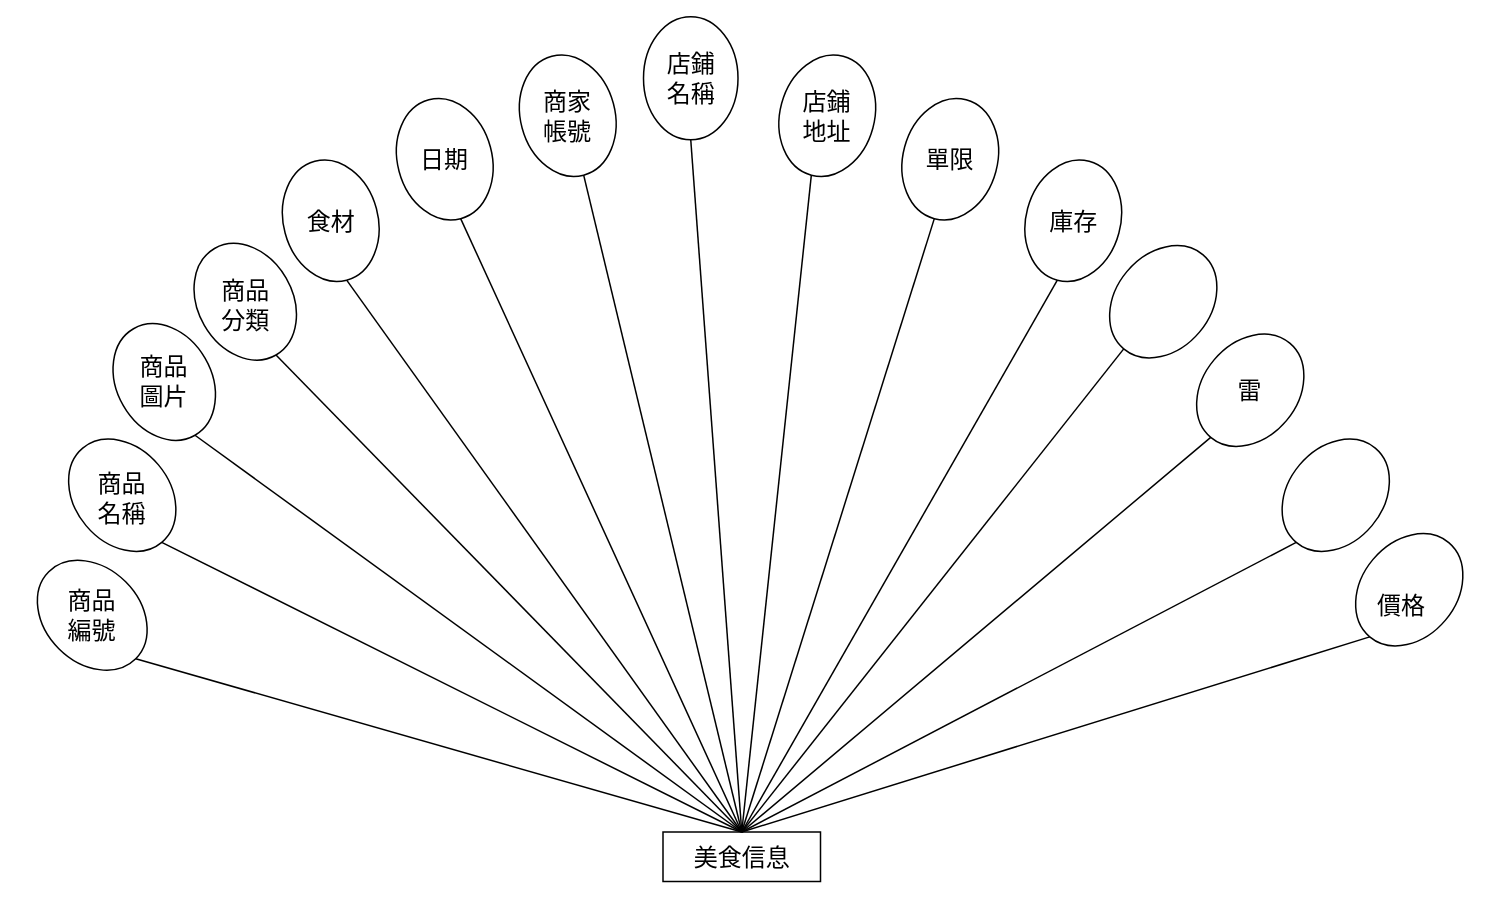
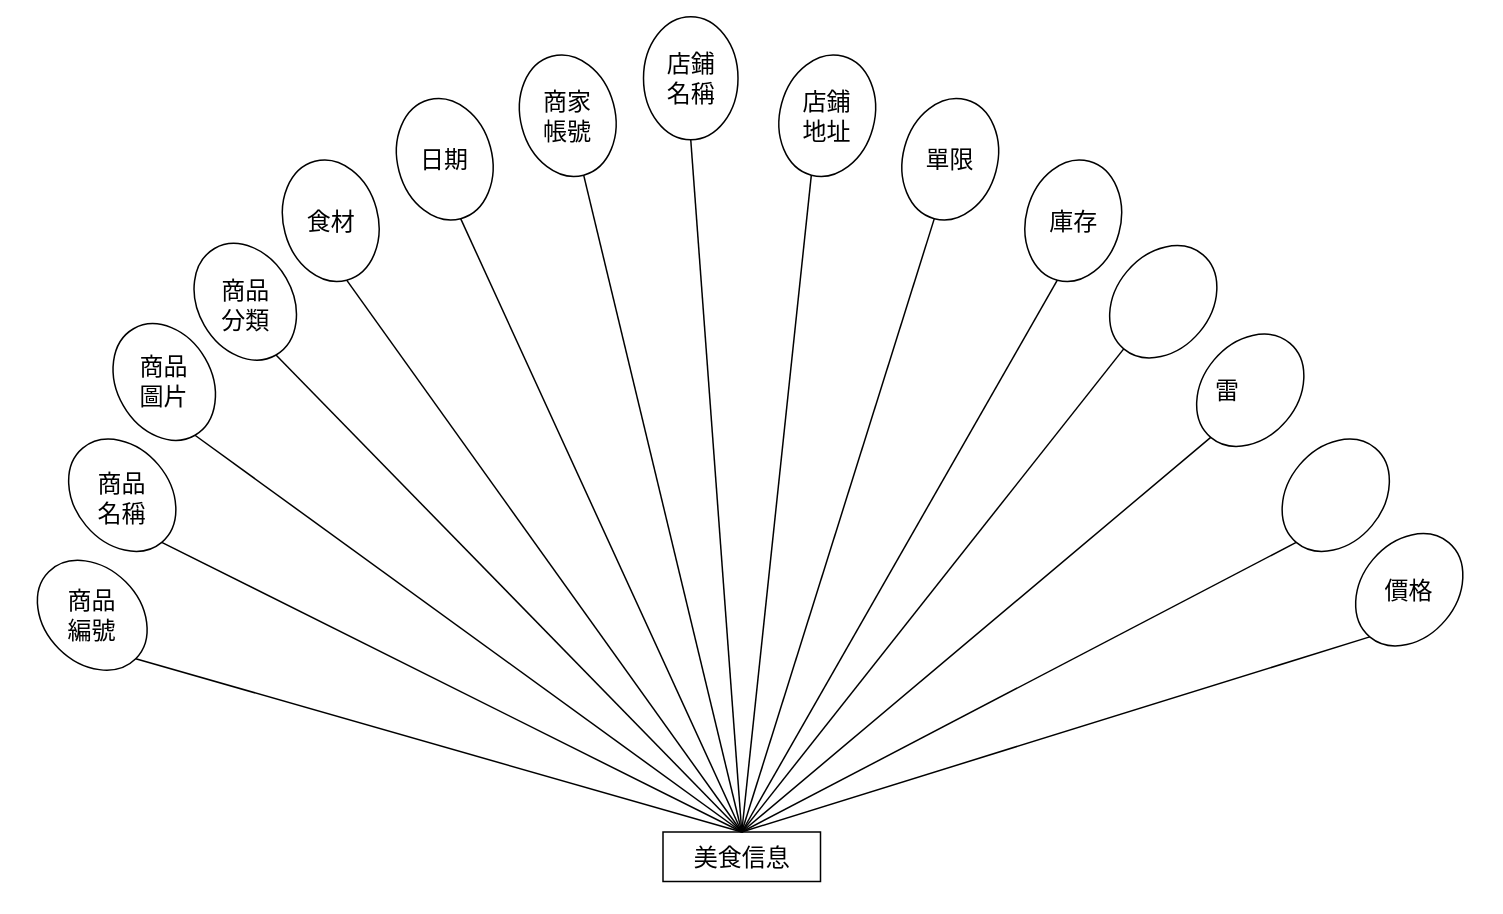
  <mxCell id="0" />
  <mxCell id="1" parent="0" />
  <mxCell id="2" value="美食信息" style="whiteSpace=wrap;html=1;fontSize=16;rounded=0;" vertex="1" parent="1"><mxGeometry x="441.5" y="554" width="105" height="33" as="geometry" /></mxCell>
  <mxCell id="3" value="" style="ellipse;whiteSpace=wrap;html=1;fontSize=16;rotation=60;" vertex="1" parent="1"><mxGeometry x="122" y="169" width="82" height="63" as="geometry" /></mxCell>
  <mxCell id="4" value="" style="ellipse;whiteSpace=wrap;html=1;fontSize=16;rotation=75;" vertex="1" parent="1"><mxGeometry x="179" y="115" width="82" height="63" as="geometry" /></mxCell>
  <mxCell id="5" value="" style="ellipse;whiteSpace=wrap;html=1;fontSize=16;rotation=90;" vertex="1" parent="1"><mxGeometry x="419" y="20" width="82" height="63" as="geometry" /></mxCell>
  <mxCell id="6" value="" style="ellipse;whiteSpace=wrap;html=1;fontSize=16;rotation=75;" vertex="1" parent="1"><mxGeometry x="337" y="45" width="82" height="63" as="geometry" /></mxCell>
  <mxCell id="7" value="" style="ellipse;whiteSpace=wrap;html=1;fontSize=16;rotation=75;" vertex="1" parent="1"><mxGeometry x="255" y="74" width="82" height="63" as="geometry" /></mxCell>
  <mxCell id="8" value="" style="ellipse;whiteSpace=wrap;html=1;fontSize=16;rotation=105;" vertex="1" parent="1"><mxGeometry x="592" y="74" width="82" height="63" as="geometry" /></mxCell>
  <mxCell id="9" value="" style="ellipse;whiteSpace=wrap;html=1;fontSize=16;rotation=105;" vertex="1" parent="1"><mxGeometry x="510" y="45" width="82" height="63" as="geometry" /></mxCell>
  <mxCell id="10" value="" style="ellipse;whiteSpace=wrap;html=1;fontSize=16;rotation=105;" vertex="1" parent="1"><mxGeometry x="674" y="115" width="82" height="63" as="geometry" /></mxCell>
  <mxCell id="11" value="" style="ellipse;whiteSpace=wrap;html=1;fontSize=16;rotation=130;" vertex="1" parent="1"><mxGeometry x="734" y="169" width="82" height="63" as="geometry" /></mxCell>
  <mxCell id="12" value="商品&lt;br&gt;分類" style="text;strokeColor=none;fillColor=none;html=1;align=center;verticalAlign=middle;whiteSpace=wrap;rounded=0;fontSize=16;" vertex="1" parent="1"><mxGeometry x="140.5" y="178" width="45" height="50" as="geometry" /></mxCell>
  <mxCell id="13" value="食材" style="text;strokeColor=none;fillColor=none;html=1;align=center;verticalAlign=middle;whiteSpace=wrap;rounded=0;fontSize=16;" vertex="1" parent="1"><mxGeometry x="201.5" y="131.5" width="37" height="30" as="geometry" /></mxCell>
  <mxCell id="14" value="日期" style="text;strokeColor=none;fillColor=none;html=1;align=center;verticalAlign=middle;whiteSpace=wrap;rounded=0;fontSize=16;" vertex="1" parent="1"><mxGeometry x="278" y="85.5" width="36" height="40" as="geometry" /></mxCell>
  <mxCell id="15" value="商家&lt;br&gt;帳號" style="text;strokeColor=none;fillColor=none;html=1;align=center;verticalAlign=middle;whiteSpace=wrap;rounded=0;fontSize=16;" vertex="1" parent="1"><mxGeometry x="357" y="59" width="42" height="35" as="geometry" /></mxCell>
  <mxCell id="16" value="店鋪名稱" style="text;strokeColor=none;fillColor=none;html=1;align=center;verticalAlign=middle;whiteSpace=wrap;rounded=0;fontSize=16;" vertex="1" parent="1"><mxGeometry x="441.5" y="33.5" width="37" height="36" as="geometry" /></mxCell>
  <mxCell id="17" value="店鋪地址" style="text;strokeColor=none;fillColor=none;html=1;align=center;verticalAlign=middle;whiteSpace=wrap;rounded=0;fontSize=16;" vertex="1" parent="1"><mxGeometry x="531" y="59" width="40" height="35" as="geometry" /></mxCell>
  <mxCell id="18" value="單限" style="text;strokeColor=none;fillColor=none;html=1;align=center;verticalAlign=middle;whiteSpace=wrap;rounded=0;fontSize=16;" vertex="1" parent="1"><mxGeometry x="610" y="85.5" width="46" height="40" as="geometry" /></mxCell>
  <mxCell id="19" value="庫存" style="text;strokeColor=none;fillColor=none;html=1;align=center;verticalAlign=middle;whiteSpace=wrap;rounded=0;fontSize=16;" vertex="1" parent="1"><mxGeometry x="693.5" y="126.5" width="43" height="40" as="geometry" /></mxCell>
  <mxCell id="20" value="" style="ellipse;whiteSpace=wrap;html=1;fontSize=16;rotation=130;" vertex="1" parent="1"><mxGeometry x="792" y="228" width="82" height="63" as="geometry" /></mxCell>
- <mxCell id="21" value="雷" style="text;strokeColor=none;fillColor=none;html=1;align=center;verticalAlign=middle;whiteSpace=wrap;rounded=0;fontSize=16;" vertex="1" parent="1"><mxGeometry x="812" y="245" width="42" height="29" as="geometry" /></mxCell>
+ <mxCell id="21" value="雷" style="text;strokeColor=none;fillColor=none;html=1;align=center;verticalAlign=middle;whiteSpace=wrap;rounded=0;fontSize=16;" vertex="1" parent="1"><mxGeometry x="797" y="245" width="42" height="29" as="geometry" /></mxCell>
  <mxCell id="22" value="" style="endArrow=none;html=1;rounded=0;fontSize=12;startSize=8;endSize=8;curved=1;entryX=1;entryY=0.5;entryDx=0;entryDy=0;exitX=0.5;exitY=0;exitDx=0;exitDy=0;" edge="1" parent="1" source="2" target="3"><mxGeometry width="50" height="50" relative="1" as="geometry"><mxPoint x="435" y="217" as="sourcePoint" /><mxPoint x="485" y="167" as="targetPoint" /></mxGeometry></mxCell>
  <mxCell id="23" value="" style="endArrow=none;html=1;rounded=0;fontSize=12;startSize=8;endSize=8;curved=1;exitX=1;exitY=0.5;exitDx=0;exitDy=0;entryX=0.5;entryY=0;entryDx=0;entryDy=0;" edge="1" parent="1" source="4" target="2"><mxGeometry width="50" height="50" relative="1" as="geometry"><mxPoint x="435" y="217" as="sourcePoint" /><mxPoint x="485" y="167" as="targetPoint" /></mxGeometry></mxCell>
  <mxCell id="24" value="" style="endArrow=none;html=1;rounded=0;fontSize=12;startSize=8;endSize=8;curved=1;exitX=1;exitY=0.5;exitDx=0;exitDy=0;entryX=0.5;entryY=0;entryDx=0;entryDy=0;" edge="1" parent="1" source="7" target="2"><mxGeometry width="50" height="50" relative="1" as="geometry"><mxPoint x="435" y="217" as="sourcePoint" /><mxPoint x="481" y="167" as="targetPoint" /></mxGeometry></mxCell>
  <mxCell id="25" value="" style="endArrow=none;html=1;rounded=0;fontSize=12;startSize=8;endSize=8;curved=1;exitX=1;exitY=0.5;exitDx=0;exitDy=0;entryX=0.5;entryY=0;entryDx=0;entryDy=0;" edge="1" parent="1" source="6" target="2"><mxGeometry width="50" height="50" relative="1" as="geometry"><mxPoint x="435" y="217" as="sourcePoint" /><mxPoint x="485" y="167" as="targetPoint" /></mxGeometry></mxCell>
  <mxCell id="26" value="" style="endArrow=none;html=1;rounded=0;fontSize=12;startSize=8;endSize=8;curved=1;entryX=1;entryY=0.5;entryDx=0;entryDy=0;exitX=0.5;exitY=0;exitDx=0;exitDy=0;" edge="1" parent="1" source="2" target="5"><mxGeometry width="50" height="50" relative="1" as="geometry"><mxPoint x="435" y="217" as="sourcePoint" /><mxPoint x="485" y="167" as="targetPoint" /></mxGeometry></mxCell>
  <mxCell id="27" value="" style="endArrow=none;html=1;rounded=0;fontSize=12;startSize=8;endSize=8;curved=1;entryX=1;entryY=0.5;entryDx=0;entryDy=0;exitX=0.5;exitY=0;exitDx=0;exitDy=0;" edge="1" parent="1" source="2" target="9"><mxGeometry width="50" height="50" relative="1" as="geometry"><mxPoint x="435" y="217" as="sourcePoint" /><mxPoint x="485" y="167" as="targetPoint" /></mxGeometry></mxCell>
  <mxCell id="28" value="" style="endArrow=none;html=1;rounded=0;fontSize=12;startSize=8;endSize=8;curved=1;entryX=1;entryY=0.5;entryDx=0;entryDy=0;exitX=0.5;exitY=0;exitDx=0;exitDy=0;" edge="1" parent="1" source="2" target="8"><mxGeometry width="50" height="50" relative="1" as="geometry"><mxPoint x="435" y="217" as="sourcePoint" /><mxPoint x="485" y="167" as="targetPoint" /></mxGeometry></mxCell>
  <mxCell id="29" value="" style="endArrow=none;html=1;rounded=0;fontSize=12;startSize=8;endSize=8;curved=1;entryX=1;entryY=0.5;entryDx=0;entryDy=0;exitX=0.5;exitY=0;exitDx=0;exitDy=0;" edge="1" parent="1" source="2" target="10"><mxGeometry width="50" height="50" relative="1" as="geometry"><mxPoint x="435" y="217" as="sourcePoint" /><mxPoint x="485" y="167" as="targetPoint" /></mxGeometry></mxCell>
  <mxCell id="30" value="" style="endArrow=none;html=1;rounded=0;fontSize=12;startSize=8;endSize=8;curved=1;entryX=1;entryY=0.5;entryDx=0;entryDy=0;exitX=0.5;exitY=0;exitDx=0;exitDy=0;" edge="1" parent="1" source="2" target="11"><mxGeometry width="50" height="50" relative="1" as="geometry"><mxPoint x="435" y="217" as="sourcePoint" /><mxPoint x="485" y="167" as="targetPoint" /></mxGeometry></mxCell>
  <mxCell id="31" value="" style="endArrow=none;html=1;rounded=0;fontSize=12;startSize=8;endSize=8;curved=1;entryX=1;entryY=0.5;entryDx=0;entryDy=0;exitX=0.5;exitY=0;exitDx=0;exitDy=0;" edge="1" parent="1" source="2" target="20"><mxGeometry width="50" height="50" relative="1" as="geometry"><mxPoint x="435" y="217" as="sourcePoint" /><mxPoint x="485" y="167" as="targetPoint" /></mxGeometry></mxCell>
  <mxCell id="32" value="" style="ellipse;whiteSpace=wrap;html=1;fontSize=16;rotation=60;" vertex="1" parent="1"><mxGeometry x="68" y="222.5" width="82" height="63" as="geometry" /></mxCell>
  <mxCell id="33" value="" style="ellipse;whiteSpace=wrap;html=1;fontSize=16;rotation=50;" vertex="1" parent="1"><mxGeometry x="40" y="298" width="82" height="63" as="geometry" /></mxCell>
  <mxCell id="34" value="" style="ellipse;whiteSpace=wrap;html=1;fontSize=16;rotation=45;" vertex="1" parent="1"><mxGeometry x="20" y="378" width="82" height="63" as="geometry" /></mxCell>
  <mxCell id="35" value="" style="ellipse;whiteSpace=wrap;html=1;fontSize=16;rotation=130;" vertex="1" parent="1"><mxGeometry x="849" y="298" width="82" height="63" as="geometry" /></mxCell>
  <mxCell id="36" value="" style="ellipse;whiteSpace=wrap;html=1;fontSize=16;rotation=130;" vertex="1" parent="1"><mxGeometry x="898" y="361" width="82" height="63" as="geometry" /></mxCell>
  <mxCell id="37" value="" style="endArrow=none;html=1;rounded=0;fontSize=12;startSize=8;endSize=8;curved=1;exitX=1;exitY=0.5;exitDx=0;exitDy=0;entryX=0.5;entryY=0;entryDx=0;entryDy=0;" edge="1" parent="1" source="32" target="2"><mxGeometry width="50" height="50" relative="1" as="geometry"><mxPoint x="477" y="368" as="sourcePoint" /><mxPoint x="527" y="318" as="targetPoint" /></mxGeometry></mxCell>
  <mxCell id="38" value="" style="endArrow=none;html=1;rounded=0;fontSize=12;startSize=8;endSize=8;curved=1;exitX=1;exitY=0.5;exitDx=0;exitDy=0;entryX=0.5;entryY=0;entryDx=0;entryDy=0;" edge="1" parent="1" source="33" target="2"><mxGeometry width="50" height="50" relative="1" as="geometry"><mxPoint x="477" y="368" as="sourcePoint" /><mxPoint x="527" y="318" as="targetPoint" /></mxGeometry></mxCell>
  <mxCell id="39" value="" style="endArrow=none;html=1;rounded=0;fontSize=12;startSize=8;endSize=8;curved=1;exitX=1;exitY=0.5;exitDx=0;exitDy=0;entryX=0.5;entryY=0;entryDx=0;entryDy=0;" edge="1" parent="1" source="34" target="2"><mxGeometry width="50" height="50" relative="1" as="geometry"><mxPoint x="477" y="368" as="sourcePoint" /><mxPoint x="527" y="318" as="targetPoint" /></mxGeometry></mxCell>
  <mxCell id="40" value="" style="endArrow=none;html=1;rounded=0;fontSize=12;startSize=8;endSize=8;curved=1;entryX=1;entryY=0.5;entryDx=0;entryDy=0;exitX=0.5;exitY=0;exitDx=0;exitDy=0;" edge="1" parent="1" source="2" target="35"><mxGeometry width="50" height="50" relative="1" as="geometry"><mxPoint x="477" y="368" as="sourcePoint" /><mxPoint x="527" y="318" as="targetPoint" /></mxGeometry></mxCell>
  <mxCell id="41" value="" style="endArrow=none;html=1;rounded=0;fontSize=12;startSize=8;endSize=8;curved=1;entryX=1;entryY=0.5;entryDx=0;entryDy=0;exitX=0.5;exitY=0;exitDx=0;exitDy=0;" edge="1" parent="1" source="2" target="36"><mxGeometry width="50" height="50" relative="1" as="geometry"><mxPoint x="477" y="368" as="sourcePoint" /><mxPoint x="527" y="318" as="targetPoint" /></mxGeometry></mxCell>
  <mxCell id="42" value="商品&lt;br&gt;編號" style="text;strokeColor=none;fillColor=none;html=1;align=center;verticalAlign=middle;whiteSpace=wrap;rounded=0;fontSize=16;" vertex="1" parent="1"><mxGeometry x="31" y="394.5" width="60" height="30" as="geometry" /></mxCell>
  <mxCell id="43" value="商品&lt;br&gt;名稱" style="text;strokeColor=none;fillColor=none;html=1;align=center;verticalAlign=middle;whiteSpace=wrap;rounded=0;fontSize=16;" vertex="1" parent="1"><mxGeometry x="51" y="317" width="60" height="30" as="geometry" /></mxCell>
  <mxCell id="44" value="商品&lt;br&gt;圖片" style="text;strokeColor=none;fillColor=none;html=1;align=center;verticalAlign=middle;whiteSpace=wrap;rounded=0;fontSize=16;" vertex="1" parent="1"><mxGeometry x="79" y="239" width="60" height="30" as="geometry" /></mxCell>
- <mxCell id="45" value="價格" style="text;strokeColor=none;fillColor=none;html=1;align=center;verticalAlign=middle;whiteSpace=wrap;rounded=0;fontSize=16;" vertex="1" parent="1"><mxGeometry x="904" y="387.5" width="60" height="30" as="geometry" /></mxCell>
+ <mxCell id="45" value="價格" style="text;strokeColor=none;fillColor=none;html=1;align=center;verticalAlign=middle;whiteSpace=wrap;rounded=0;fontSize=16;" vertex="1" parent="1"><mxGeometry x="909" y="377.5" width="60" height="30" as="geometry" /></mxCell>
